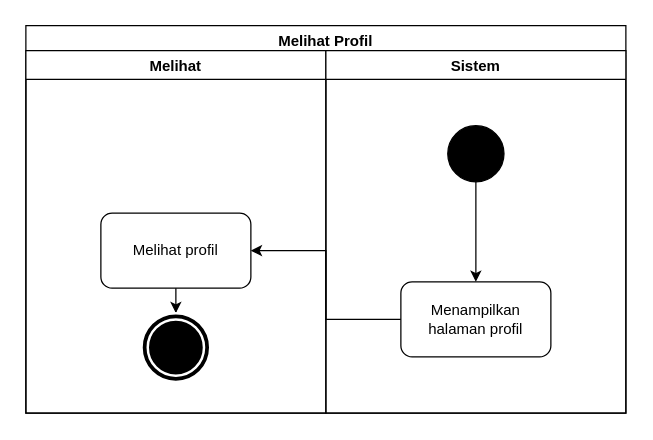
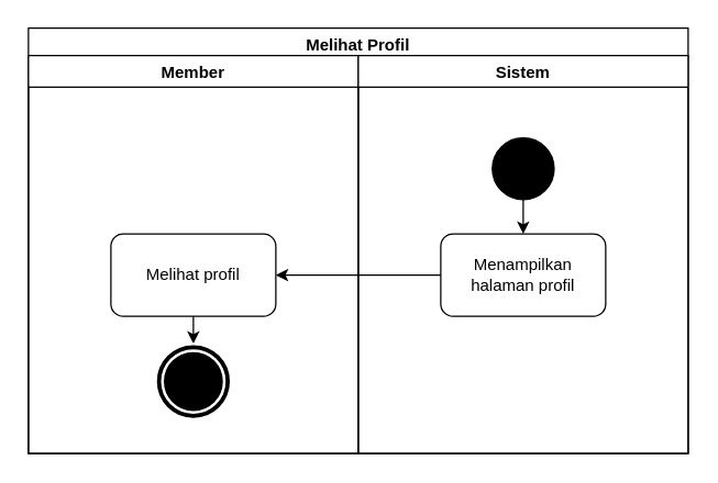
  <mxCell id="0" />
  <mxCell id="1" parent="0" />
  <mxCell id="2" value="Melihat Profil" style="swimlane;fillColor=none;" parent="1" vertex="1"><mxGeometry x="20" y="20" width="480" height="310" as="geometry" /></mxCell>
- <mxCell id="3" value="Melihat" style="swimlane;" parent="2" vertex="1"><mxGeometry y="20" width="240" height="290" as="geometry" /></mxCell>
+ <mxCell id="3" value="Member" style="swimlane;" parent="2" vertex="1"><mxGeometry y="20" width="240" height="290" as="geometry" /></mxCell>
  <mxCell id="4" style="edgeStyle=orthogonalEdgeStyle;rounded=0;orthogonalLoop=1;jettySize=auto;html=1;" edge="1" parent="3" source="5" target="6"><mxGeometry relative="1" as="geometry" /></mxCell>
  <mxCell id="5" value="Melihat profil" style="rounded=1;whiteSpace=wrap;html=1;fillColor=none;" parent="3" vertex="1"><mxGeometry x="60" y="130" width="120" height="60" as="geometry" /></mxCell>
  <mxCell id="6" value="" style="ellipse;shape=doubleEllipse;whiteSpace=wrap;html=1;aspect=fixed;fillColor=#000000;strokeColor=#FFFFFF;strokeWidth=2;" parent="3" vertex="1"><mxGeometry x="92.5" y="210" width="55" height="55" as="geometry" /></mxCell>
  <mxCell id="7" value="Sistem" style="swimlane;" parent="2" vertex="1"><mxGeometry x="240" y="20" width="240" height="290" as="geometry" /></mxCell>
- <mxCell id="8" value="Menampilkan halaman profil" style="rounded=1;whiteSpace=wrap;html=1;fillColor=none;" parent="7" vertex="1"><mxGeometry x="60" y="185" width="120" height="60" as="geometry" /></mxCell>
+ <mxCell id="8" value="Menampilkan halaman profil" style="rounded=1;whiteSpace=wrap;html=1;fillColor=none;" parent="7" vertex="1"><mxGeometry x="60" y="130" width="120" height="60" as="geometry" /></mxCell>
  <mxCell id="9" style="edgeStyle=orthogonalEdgeStyle;rounded=0;orthogonalLoop=1;jettySize=auto;html=1;" edge="1" parent="7" source="10" target="8"><mxGeometry relative="1" as="geometry" /></mxCell>
  <mxCell id="10" value="" style="ellipse;whiteSpace=wrap;html=1;aspect=fixed;fillColor=#000000;" vertex="1" parent="7"><mxGeometry x="97.5" y="60" width="45" height="45" as="geometry" /></mxCell>
  <mxCell id="11" style="edgeStyle=orthogonalEdgeStyle;rounded=0;orthogonalLoop=1;jettySize=auto;html=1;" edge="1" parent="2" source="8" target="5"><mxGeometry relative="1" as="geometry" /></mxCell>
